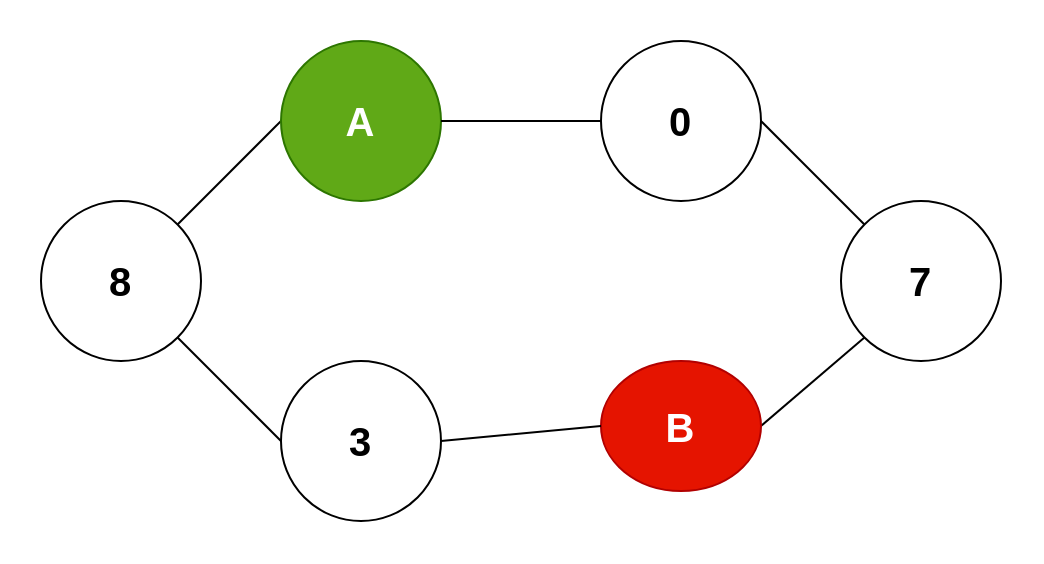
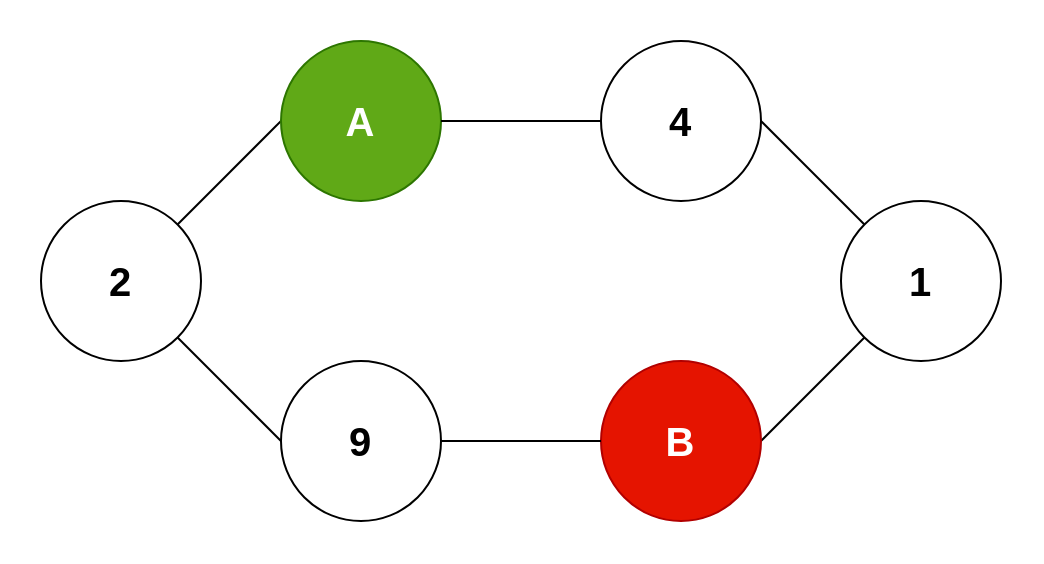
  <mxCell id="0" />
  <mxCell id="1" parent="0" />
  <mxCell id="2" style="edgeStyle=none;html=1;exitX=0;exitY=0.5;exitDx=0;exitDy=0;endArrow=none;endFill=0;" parent="1" source="3" target="10" edge="1"><mxGeometry relative="1" as="geometry" /></mxCell>
  <mxCell id="3" value="&lt;font style=&quot;font-size: 20px;&quot;&gt;&lt;b&gt;A&lt;/b&gt;&lt;/font&gt;" style="ellipse;whiteSpace=wrap;html=1;aspect=fixed;fillColor=#60a917;fontColor=#ffffff;strokeColor=#2D7600;" parent="1" vertex="1"><mxGeometry x="140" y="20" width="80" height="80" as="geometry" /></mxCell>
  <mxCell id="4" style="edgeStyle=none;html=1;exitX=1;exitY=0.5;exitDx=0;exitDy=0;endArrow=none;endFill=0;" parent="1" source="5" target="7" edge="1"><mxGeometry relative="1" as="geometry" /></mxCell>
- <mxCell id="5" value="&lt;b&gt;&lt;font style=&quot;font-size: 20px;&quot;&gt;0&lt;/font&gt;&lt;/b&gt;" style="ellipse;whiteSpace=wrap;html=1;aspect=fixed;" parent="1" vertex="1"><mxGeometry x="300" y="20" width="80" height="80" as="geometry" /></mxCell>
+ <mxCell id="5" value="&lt;b&gt;&lt;font style=&quot;font-size: 20px;&quot;&gt;4&lt;/font&gt;&lt;/b&gt;" style="ellipse;whiteSpace=wrap;html=1;aspect=fixed;" parent="1" vertex="1"><mxGeometry x="300" y="20" width="80" height="80" as="geometry" /></mxCell>
  <mxCell id="6" style="edgeStyle=none;html=1;exitX=0;exitY=1;exitDx=0;exitDy=0;entryX=1;entryY=0.5;entryDx=0;entryDy=0;endArrow=none;endFill=0;" parent="1" source="7" target="8" edge="1"><mxGeometry relative="1" as="geometry" /></mxCell>
- <mxCell id="7" value="&lt;span style=&quot;font-size: 20px;&quot;&gt;&lt;b&gt;7&lt;/b&gt;&lt;/span&gt;" style="ellipse;whiteSpace=wrap;html=1;aspect=fixed;" parent="1" vertex="1"><mxGeometry x="420" y="100" width="80" height="80" as="geometry" /></mxCell>
- <mxCell id="8" value="&lt;font style=&quot;font-size: 20px;&quot;&gt;&lt;b&gt;B&lt;/b&gt;&lt;/font&gt;" style="ellipse;whiteSpace=wrap;html=1;aspect=fixed;fillColor=light-dark(#E51400,#FF0000);fontColor=#ffffff;strokeColor=#B20000;" parent="1" vertex="1"><mxGeometry x="300" y="180" width="80" height="65" as="geometry" /></mxCell>
+ <mxCell id="7" value="&lt;span style=&quot;font-size: 20px;&quot;&gt;&lt;b&gt;1&lt;/b&gt;&lt;/span&gt;" style="ellipse;whiteSpace=wrap;html=1;aspect=fixed;" parent="1" vertex="1"><mxGeometry x="420" y="100" width="80" height="80" as="geometry" /></mxCell>
+ <mxCell id="8" value="&lt;font style=&quot;font-size: 20px;&quot;&gt;&lt;b&gt;B&lt;/b&gt;&lt;/font&gt;" style="ellipse;whiteSpace=wrap;html=1;aspect=fixed;fillColor=light-dark(#E51400,#FF0000);fontColor=#ffffff;strokeColor=#B20000;" parent="1" vertex="1"><mxGeometry x="300" y="180" width="80" height="80" as="geometry" /></mxCell>
  <mxCell id="9" style="edgeStyle=none;html=1;exitX=1;exitY=1;exitDx=0;exitDy=0;entryX=0;entryY=0.5;entryDx=0;entryDy=0;endArrow=none;endFill=0;" parent="1" source="10" target="13" edge="1"><mxGeometry relative="1" as="geometry" /></mxCell>
- <mxCell id="10" value="&lt;span style=&quot;font-size: 20px;&quot;&gt;&lt;b&gt;8&lt;/b&gt;&lt;/span&gt;" style="ellipse;whiteSpace=wrap;html=1;aspect=fixed;" parent="1" vertex="1"><mxGeometry x="20" y="100" width="80" height="80" as="geometry" /></mxCell>
+ <mxCell id="10" value="&lt;span style=&quot;font-size: 20px;&quot;&gt;&lt;b&gt;2&lt;/b&gt;&lt;/span&gt;" style="ellipse;whiteSpace=wrap;html=1;aspect=fixed;" parent="1" vertex="1"><mxGeometry x="20" y="100" width="80" height="80" as="geometry" /></mxCell>
  <mxCell id="11" value="" style="endArrow=none;html=1;rounded=0;entryX=0;entryY=0.5;entryDx=0;entryDy=0;exitX=1;exitY=0.5;exitDx=0;exitDy=0;" parent="1" source="3" target="5" edge="1"><mxGeometry width="50" height="50" relative="1" as="geometry"><mxPoint x="340" y="270" as="sourcePoint" /><mxPoint x="390" y="220" as="targetPoint" /></mxGeometry></mxCell>
  <mxCell id="12" style="edgeStyle=none;html=1;exitX=1;exitY=0.5;exitDx=0;exitDy=0;entryX=0;entryY=0.5;entryDx=0;entryDy=0;endArrow=none;endFill=0;" parent="1" source="13" target="8" edge="1"><mxGeometry relative="1" as="geometry" /></mxCell>
- <mxCell id="13" value="&lt;span style=&quot;font-size: 20px;&quot;&gt;&lt;b&gt;3&lt;/b&gt;&lt;/span&gt;" style="ellipse;whiteSpace=wrap;html=1;aspect=fixed;" parent="1" vertex="1"><mxGeometry x="140" y="180" width="80" height="80" as="geometry" /></mxCell>
+ <mxCell id="13" value="&lt;span style=&quot;font-size: 20px;&quot;&gt;&lt;b&gt;9&lt;/b&gt;&lt;/span&gt;" style="ellipse;whiteSpace=wrap;html=1;aspect=fixed;" parent="1" vertex="1"><mxGeometry x="140" y="180" width="80" height="80" as="geometry" /></mxCell>
